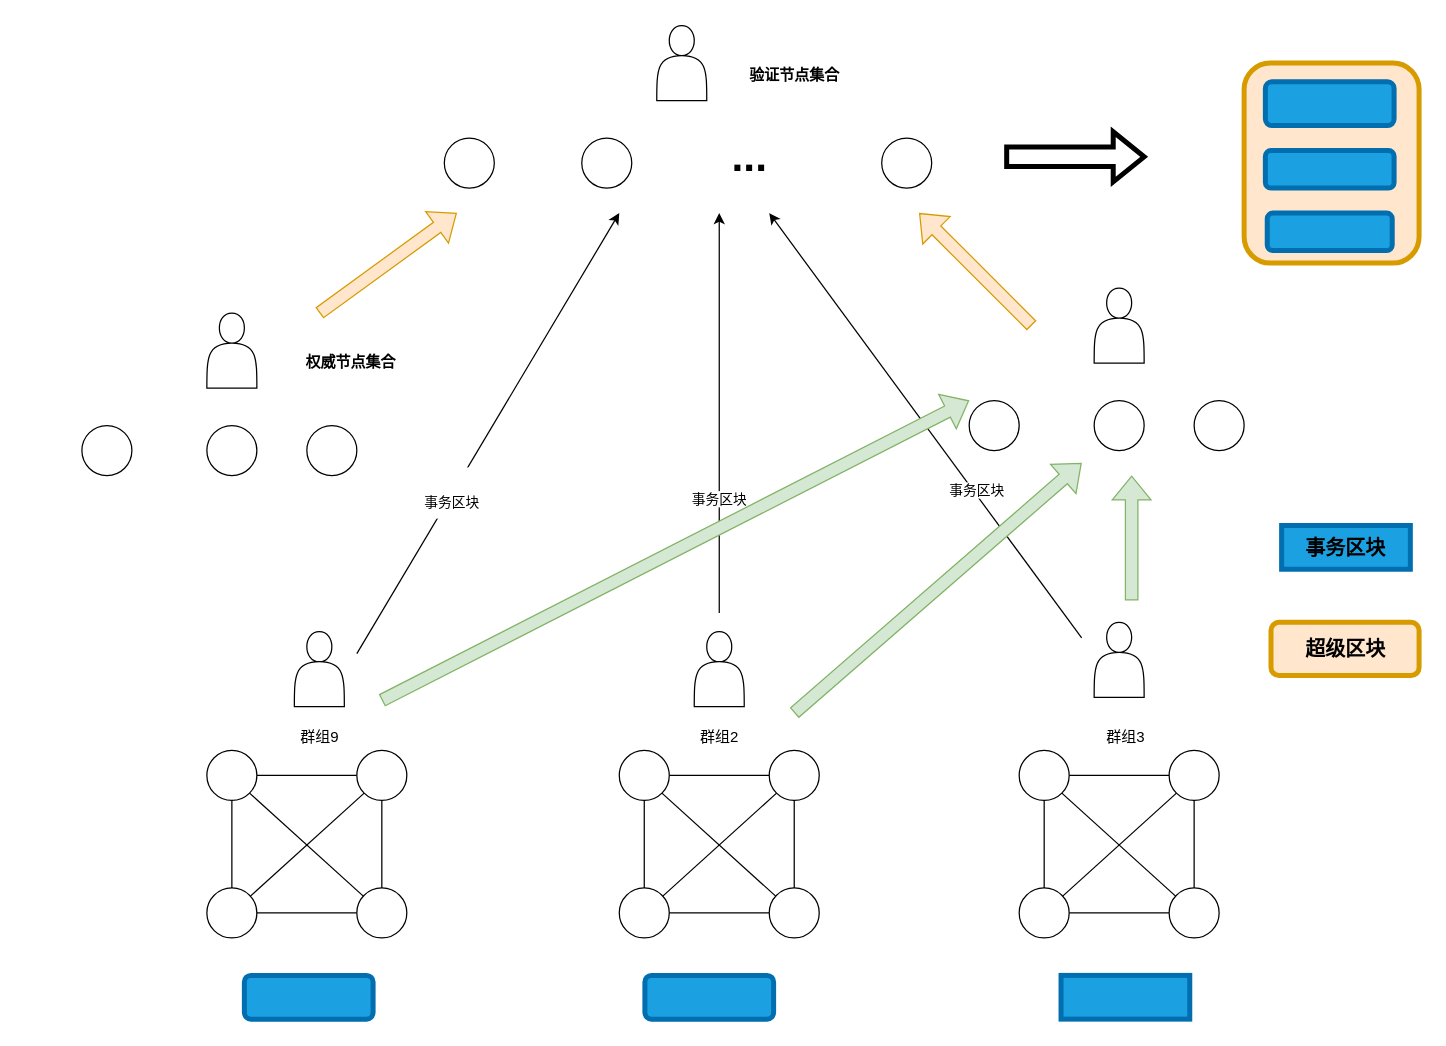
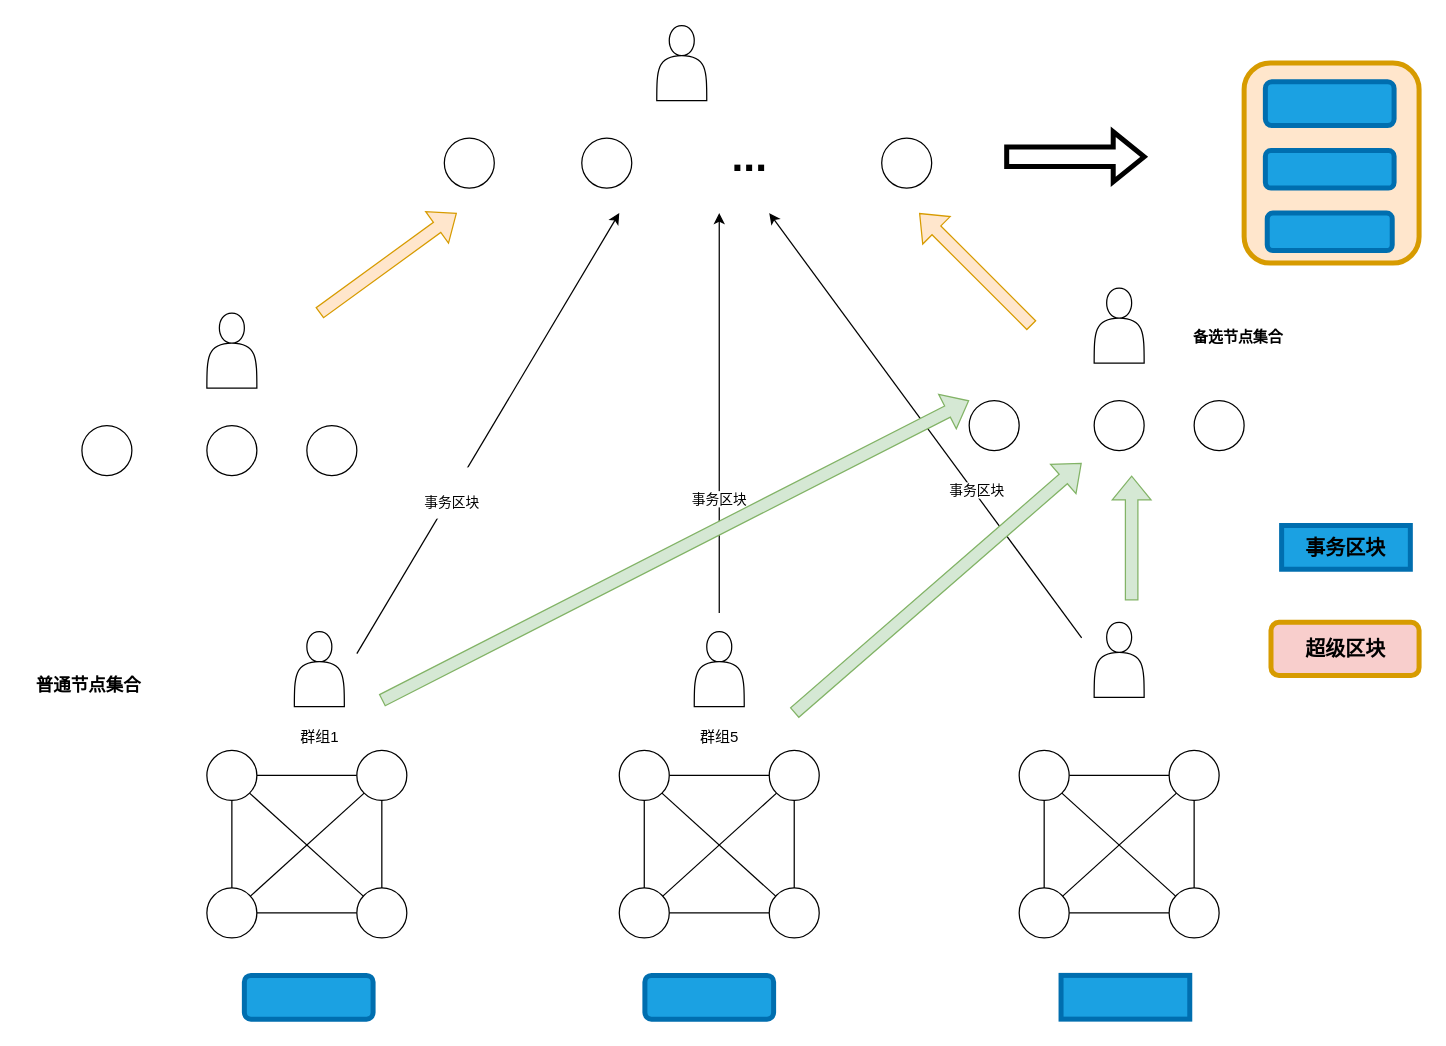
  <mxCell id="0" />
  <mxCell id="1" parent="0" />
  <mxCell id="2" value="" style="shape=actor;whiteSpace=wrap;html=1;" parent="1" vertex="1"><mxGeometry x="525" y="20" width="40" height="60" as="geometry" /></mxCell>
  <mxCell id="3" value="" style="ellipse;whiteSpace=wrap;html=1;aspect=fixed;" parent="1" vertex="1"><mxGeometry x="355" y="110" width="40" height="40" as="geometry" /></mxCell>
- <mxCell id="4" value="验证节点集合" style="text;html=1;align=center;verticalAlign=middle;resizable=0;points=[];autosize=1;strokeColor=none;fillColor=none;fontStyle=1" parent="1" vertex="1"><mxGeometry x="590" y="50" width="90" height="20" as="geometry" /></mxCell>
  <mxCell id="5" value="" style="ellipse;whiteSpace=wrap;html=1;aspect=fixed;" parent="1" vertex="1"><mxGeometry x="465" y="110" width="40" height="40" as="geometry" /></mxCell>
  <mxCell id="6" value="" style="ellipse;whiteSpace=wrap;html=1;aspect=fixed;" parent="1" vertex="1"><mxGeometry x="705" y="110" width="40" height="40" as="geometry" /></mxCell>
  <mxCell id="7" value="..." style="text;html=1;align=center;verticalAlign=middle;resizable=0;points=[];autosize=1;strokeColor=none;fillColor=none;fontStyle=1;strokeWidth=4;fontSize=34;" parent="1" vertex="1"><mxGeometry x="578.5" y="100" width="40" height="50" as="geometry" /></mxCell>
  <mxCell id="8" value="" style="shape=actor;whiteSpace=wrap;html=1;" parent="1" vertex="1"><mxGeometry x="165" y="250" width="40" height="60" as="geometry" /></mxCell>
  <mxCell id="9" value="" style="ellipse;whiteSpace=wrap;html=1;aspect=fixed;" parent="1" vertex="1"><mxGeometry x="65" y="340" width="40" height="40" as="geometry" /></mxCell>
- <mxCell id="10" value="权威节点集合" style="text;html=1;align=center;verticalAlign=middle;resizable=0;points=[];autosize=1;strokeColor=none;fillColor=none;fontStyle=1" parent="1" vertex="1"><mxGeometry x="235" y="280" width="90" height="20" as="geometry" /></mxCell>
  <mxCell id="11" value="" style="ellipse;whiteSpace=wrap;html=1;aspect=fixed;" parent="1" vertex="1"><mxGeometry x="165" y="340" width="40" height="40" as="geometry" /></mxCell>
  <mxCell id="12" value="" style="ellipse;whiteSpace=wrap;html=1;aspect=fixed;" parent="1" vertex="1"><mxGeometry x="245" y="340" width="40" height="40" as="geometry" /></mxCell>
  <mxCell id="13" value="" style="shape=flexArrow;endArrow=classic;html=1;rounded=0;fontSize=34;fillColor=#ffe6cc;strokeColor=#d79b00;" parent="1" edge="1"><mxGeometry width="50" height="50" relative="1" as="geometry"><mxPoint x="255" y="250" as="sourcePoint" /><mxPoint x="365" y="170" as="targetPoint" /></mxGeometry></mxCell>
  <mxCell id="14" value="" style="shape=actor;whiteSpace=wrap;html=1;" parent="1" vertex="1"><mxGeometry x="875" y="230" width="40" height="60" as="geometry" /></mxCell>
  <mxCell id="15" value="" style="ellipse;whiteSpace=wrap;html=1;aspect=fixed;" parent="1" vertex="1"><mxGeometry x="775" y="320" width="40" height="40" as="geometry" /></mxCell>
+ <mxCell id="16" value="备选节点集合" style="text;html=1;align=center;verticalAlign=middle;resizable=0;points=[];autosize=1;strokeColor=none;fillColor=none;fontStyle=1" parent="1" vertex="1"><mxGeometry x="945" y="260" width="90" height="20" as="geometry" /></mxCell>
  <mxCell id="17" value="" style="ellipse;whiteSpace=wrap;html=1;aspect=fixed;" parent="1" vertex="1"><mxGeometry x="875" y="320" width="40" height="40" as="geometry" /></mxCell>
  <mxCell id="18" value="" style="ellipse;whiteSpace=wrap;html=1;aspect=fixed;" parent="1" vertex="1"><mxGeometry x="955" y="320" width="40" height="40" as="geometry" /></mxCell>
  <mxCell id="19" value="" style="shape=flexArrow;endArrow=classic;html=1;rounded=0;fontSize=34;fillColor=#ffe6cc;strokeColor=#d79b00;" parent="1" edge="1"><mxGeometry width="50" height="50" relative="1" as="geometry"><mxPoint x="825" y="260" as="sourcePoint" /><mxPoint x="735" y="170" as="targetPoint" /></mxGeometry></mxCell>
  <mxCell id="20" value="" style="shape=actor;whiteSpace=wrap;html=1;" parent="1" vertex="1"><mxGeometry x="235" y="505" width="40" height="60" as="geometry" /></mxCell>
  <mxCell id="21" style="edgeStyle=orthogonalEdgeStyle;rounded=0;orthogonalLoop=1;jettySize=auto;html=1;entryX=0;entryY=0.5;entryDx=0;entryDy=0;fontSize=34;endArrow=none;endFill=0;" parent="1" source="23" target="26" edge="1"><mxGeometry relative="1" as="geometry" /></mxCell>
  <mxCell id="22" style="edgeStyle=orthogonalEdgeStyle;rounded=0;orthogonalLoop=1;jettySize=auto;html=1;exitX=0.5;exitY=1;exitDx=0;exitDy=0;fontSize=34;endArrow=none;endFill=0;" parent="1" source="23" target="25" edge="1"><mxGeometry relative="1" as="geometry" /></mxCell>
  <mxCell id="23" value="" style="ellipse;whiteSpace=wrap;html=1;aspect=fixed;" parent="1" vertex="1"><mxGeometry x="165" y="600" width="40" height="40" as="geometry" /></mxCell>
  <mxCell id="24" style="edgeStyle=none;rounded=0;orthogonalLoop=1;jettySize=auto;html=1;entryX=0;entryY=1;entryDx=0;entryDy=0;fontSize=34;endArrow=none;endFill=0;" parent="1" source="25" target="26" edge="1"><mxGeometry relative="1" as="geometry" /></mxCell>
  <mxCell id="25" value="" style="ellipse;whiteSpace=wrap;html=1;aspect=fixed;" parent="1" vertex="1"><mxGeometry x="165" y="710" width="40" height="40" as="geometry" /></mxCell>
  <mxCell id="26" value="" style="ellipse;whiteSpace=wrap;html=1;aspect=fixed;" parent="1" vertex="1"><mxGeometry x="285" y="600" width="40" height="40" as="geometry" /></mxCell>
  <mxCell id="27" style="edgeStyle=orthogonalEdgeStyle;rounded=0;orthogonalLoop=1;jettySize=auto;html=1;entryX=0.5;entryY=1;entryDx=0;entryDy=0;fontSize=34;endArrow=none;endFill=0;" parent="1" source="30" target="26" edge="1"><mxGeometry relative="1" as="geometry" /></mxCell>
  <mxCell id="28" style="edgeStyle=orthogonalEdgeStyle;rounded=0;orthogonalLoop=1;jettySize=auto;html=1;entryX=1;entryY=0.5;entryDx=0;entryDy=0;fontSize=34;endArrow=none;endFill=0;" parent="1" source="30" target="25" edge="1"><mxGeometry relative="1" as="geometry" /></mxCell>
  <mxCell id="29" style="rounded=0;orthogonalLoop=1;jettySize=auto;html=1;entryX=1;entryY=1;entryDx=0;entryDy=0;fontSize=34;endArrow=none;endFill=0;" parent="1" source="30" target="23" edge="1"><mxGeometry relative="1" as="geometry" /></mxCell>
  <mxCell id="30" value="" style="ellipse;whiteSpace=wrap;html=1;aspect=fixed;" parent="1" vertex="1"><mxGeometry x="285" y="710" width="40" height="40" as="geometry" /></mxCell>
  <mxCell id="31" value="" style="shape=actor;whiteSpace=wrap;html=1;" parent="1" vertex="1"><mxGeometry x="555" y="505" width="40" height="60" as="geometry" /></mxCell>
  <mxCell id="32" value="" style="shape=actor;whiteSpace=wrap;html=1;" parent="1" vertex="1"><mxGeometry x="875" y="497.5" width="40" height="60" as="geometry" /></mxCell>
  <mxCell id="33" style="edgeStyle=orthogonalEdgeStyle;rounded=0;orthogonalLoop=1;jettySize=auto;html=1;entryX=0;entryY=0.5;entryDx=0;entryDy=0;fontSize=34;endArrow=none;endFill=0;" parent="1" source="35" target="38" edge="1"><mxGeometry relative="1" as="geometry" /></mxCell>
  <mxCell id="34" style="edgeStyle=orthogonalEdgeStyle;rounded=0;orthogonalLoop=1;jettySize=auto;html=1;exitX=0.5;exitY=1;exitDx=0;exitDy=0;fontSize=34;endArrow=none;endFill=0;" parent="1" source="35" target="37" edge="1"><mxGeometry relative="1" as="geometry" /></mxCell>
  <mxCell id="35" value="" style="ellipse;whiteSpace=wrap;html=1;aspect=fixed;" parent="1" vertex="1"><mxGeometry x="495" y="600" width="40" height="40" as="geometry" /></mxCell>
  <mxCell id="36" style="edgeStyle=none;rounded=0;orthogonalLoop=1;jettySize=auto;html=1;entryX=0;entryY=1;entryDx=0;entryDy=0;fontSize=34;endArrow=none;endFill=0;" parent="1" source="37" target="38" edge="1"><mxGeometry relative="1" as="geometry" /></mxCell>
  <mxCell id="37" value="" style="ellipse;whiteSpace=wrap;html=1;aspect=fixed;" parent="1" vertex="1"><mxGeometry x="495" y="710" width="40" height="40" as="geometry" /></mxCell>
  <mxCell id="38" value="" style="ellipse;whiteSpace=wrap;html=1;aspect=fixed;" parent="1" vertex="1"><mxGeometry x="615" y="600" width="40" height="40" as="geometry" /></mxCell>
  <mxCell id="39" style="edgeStyle=orthogonalEdgeStyle;rounded=0;orthogonalLoop=1;jettySize=auto;html=1;entryX=0.5;entryY=1;entryDx=0;entryDy=0;fontSize=34;endArrow=none;endFill=0;" parent="1" source="42" target="38" edge="1"><mxGeometry relative="1" as="geometry" /></mxCell>
  <mxCell id="40" style="edgeStyle=orthogonalEdgeStyle;rounded=0;orthogonalLoop=1;jettySize=auto;html=1;entryX=1;entryY=0.5;entryDx=0;entryDy=0;fontSize=34;endArrow=none;endFill=0;" parent="1" source="42" target="37" edge="1"><mxGeometry relative="1" as="geometry" /></mxCell>
  <mxCell id="41" style="rounded=0;orthogonalLoop=1;jettySize=auto;html=1;entryX=1;entryY=1;entryDx=0;entryDy=0;fontSize=34;endArrow=none;endFill=0;" parent="1" source="42" target="35" edge="1"><mxGeometry relative="1" as="geometry" /></mxCell>
  <mxCell id="42" value="" style="ellipse;whiteSpace=wrap;html=1;aspect=fixed;" parent="1" vertex="1"><mxGeometry x="615" y="710" width="40" height="40" as="geometry" /></mxCell>
  <mxCell id="43" style="edgeStyle=orthogonalEdgeStyle;rounded=0;orthogonalLoop=1;jettySize=auto;html=1;entryX=0;entryY=0.5;entryDx=0;entryDy=0;fontSize=34;endArrow=none;endFill=0;" parent="1" source="45" target="48" edge="1"><mxGeometry relative="1" as="geometry" /></mxCell>
  <mxCell id="44" style="edgeStyle=orthogonalEdgeStyle;rounded=0;orthogonalLoop=1;jettySize=auto;html=1;exitX=0.5;exitY=1;exitDx=0;exitDy=0;fontSize=34;endArrow=none;endFill=0;" parent="1" source="45" target="47" edge="1"><mxGeometry relative="1" as="geometry" /></mxCell>
  <mxCell id="45" value="" style="ellipse;whiteSpace=wrap;html=1;aspect=fixed;" parent="1" vertex="1"><mxGeometry x="815" y="600" width="40" height="40" as="geometry" /></mxCell>
  <mxCell id="46" style="edgeStyle=none;rounded=0;orthogonalLoop=1;jettySize=auto;html=1;entryX=0;entryY=1;entryDx=0;entryDy=0;fontSize=34;endArrow=none;endFill=0;" parent="1" source="47" target="48" edge="1"><mxGeometry relative="1" as="geometry" /></mxCell>
  <mxCell id="47" value="" style="ellipse;whiteSpace=wrap;html=1;aspect=fixed;" parent="1" vertex="1"><mxGeometry x="815" y="710" width="40" height="40" as="geometry" /></mxCell>
  <mxCell id="48" value="" style="ellipse;whiteSpace=wrap;html=1;aspect=fixed;" parent="1" vertex="1"><mxGeometry x="935" y="600" width="40" height="40" as="geometry" /></mxCell>
  <mxCell id="49" style="edgeStyle=orthogonalEdgeStyle;rounded=0;orthogonalLoop=1;jettySize=auto;html=1;entryX=0.5;entryY=1;entryDx=0;entryDy=0;fontSize=34;endArrow=none;endFill=0;" parent="1" source="52" target="48" edge="1"><mxGeometry relative="1" as="geometry" /></mxCell>
  <mxCell id="50" style="edgeStyle=orthogonalEdgeStyle;rounded=0;orthogonalLoop=1;jettySize=auto;html=1;entryX=1;entryY=0.5;entryDx=0;entryDy=0;fontSize=34;endArrow=none;endFill=0;" parent="1" source="52" target="47" edge="1"><mxGeometry relative="1" as="geometry" /></mxCell>
  <mxCell id="51" style="rounded=0;orthogonalLoop=1;jettySize=auto;html=1;entryX=1;entryY=1;entryDx=0;entryDy=0;fontSize=34;endArrow=none;endFill=0;" parent="1" source="52" target="45" edge="1"><mxGeometry relative="1" as="geometry" /></mxCell>
  <mxCell id="52" value="" style="ellipse;whiteSpace=wrap;html=1;aspect=fixed;" parent="1" vertex="1"><mxGeometry x="935" y="710" width="40" height="40" as="geometry" /></mxCell>
  <mxCell id="53" value="" style="endArrow=classic;html=1;rounded=0;fontSize=34;" parent="1" edge="1"><mxGeometry width="50" height="50" relative="1" as="geometry"><mxPoint x="285" y="522.5" as="sourcePoint" /><mxPoint x="495" y="170" as="targetPoint" /></mxGeometry></mxCell>
  <mxCell id="54" value="&lt;font style=&quot;font-size: 11px&quot;&gt;事务区块&lt;/font&gt;" style="edgeLabel;html=1;align=center;verticalAlign=middle;resizable=0;points=[];fontSize=34;" parent="53" vertex="1" connectable="0"><mxGeometry x="-0.275" y="1" relative="1" as="geometry"><mxPoint as="offset" /></mxGeometry></mxCell>
  <mxCell id="55" value="" style="endArrow=classic;html=1;rounded=0;fontSize=34;" parent="1" edge="1"><mxGeometry width="50" height="50" relative="1" as="geometry"><mxPoint x="575" y="490" as="sourcePoint" /><mxPoint x="575" y="170" as="targetPoint" /></mxGeometry></mxCell>
  <mxCell id="56" value="事务区块" style="edgeLabel;html=1;align=center;verticalAlign=middle;resizable=0;points=[];fontSize=11;" parent="55" vertex="1" connectable="0"><mxGeometry x="-0.425" y="1" relative="1" as="geometry"><mxPoint as="offset" /></mxGeometry></mxCell>
  <mxCell id="57" value="" style="endArrow=classic;html=1;rounded=0;fontSize=34;" parent="1" edge="1"><mxGeometry width="50" height="50" relative="1" as="geometry"><mxPoint x="865" y="510" as="sourcePoint" /><mxPoint x="615" y="170" as="targetPoint" /></mxGeometry></mxCell>
  <mxCell id="58" value="事务区块" style="edgeLabel;html=1;align=center;verticalAlign=middle;resizable=0;points=[];fontSize=11;" parent="57" vertex="1" connectable="0"><mxGeometry x="-0.314" y="-2" relative="1" as="geometry"><mxPoint as="offset" /></mxGeometry></mxCell>
- <mxCell id="60" value="群组3" style="text;html=1;align=center;verticalAlign=middle;resizable=0;points=[];autosize=1;strokeColor=none;fillColor=none;" parent="1" vertex="1"><mxGeometry x="875" y="580" width="50" height="20" as="geometry" /></mxCell>
- <mxCell id="61" value="群组2" style="text;html=1;align=center;verticalAlign=middle;resizable=0;points=[];autosize=1;strokeColor=none;fillColor=none;" parent="1" vertex="1"><mxGeometry x="550" y="580" width="50" height="20" as="geometry" /></mxCell>
- <mxCell id="62" value="群组9" style="text;html=1;align=center;verticalAlign=middle;resizable=0;points=[];autosize=1;strokeColor=none;fillColor=none;" parent="1" vertex="1"><mxGeometry x="230" y="580" width="50" height="20" as="geometry" /></mxCell>
+ <mxCell id="59" value="&lt;b&gt;&lt;font style=&quot;font-size: 14px&quot;&gt;普通节点集合&lt;/font&gt;&lt;/b&gt;" style="text;html=1;align=center;verticalAlign=middle;resizable=0;points=[];autosize=1;strokeColor=none;fillColor=none;" parent="1" vertex="1"><mxGeometry x="20" y="537.5" width="100" height="20" as="geometry" /></mxCell>
+ <mxCell id="61" value="群组5" style="text;html=1;align=center;verticalAlign=middle;resizable=0;points=[];autosize=1;strokeColor=none;fillColor=none;" parent="1" vertex="1"><mxGeometry x="550" y="580" width="50" height="20" as="geometry" /></mxCell>
+ <mxCell id="62" value="群组1" style="text;html=1;align=center;verticalAlign=middle;resizable=0;points=[];autosize=1;strokeColor=none;fillColor=none;" parent="1" vertex="1"><mxGeometry x="230" y="580" width="50" height="20" as="geometry" /></mxCell>
  <mxCell id="63" value="" style="shape=flexArrow;endArrow=classic;html=1;rounded=0;fontSize=14;fillColor=#d5e8d4;strokeColor=#82b366;" parent="1" edge="1"><mxGeometry width="50" height="50" relative="1" as="geometry"><mxPoint x="305" y="560" as="sourcePoint" /><mxPoint x="775" y="320" as="targetPoint" /></mxGeometry></mxCell>
  <mxCell id="64" value="" style="shape=flexArrow;endArrow=classic;html=1;rounded=0;fontSize=14;fillColor=#d5e8d4;strokeColor=#82b366;" parent="1" edge="1"><mxGeometry width="50" height="50" relative="1" as="geometry"><mxPoint x="635" y="570" as="sourcePoint" /><mxPoint x="865" y="370" as="targetPoint" /></mxGeometry></mxCell>
  <mxCell id="65" value="" style="shape=flexArrow;endArrow=classic;html=1;rounded=0;fontSize=14;fillColor=#d5e8d4;strokeColor=#82b366;" parent="1" edge="1"><mxGeometry width="50" height="50" relative="1" as="geometry"><mxPoint x="905" y="480" as="sourcePoint" /><mxPoint x="905" y="380" as="targetPoint" /></mxGeometry></mxCell>
  <mxCell id="66" value="" style="shape=singleArrow;whiteSpace=wrap;html=1;fontSize=14;strokeWidth=4;arrowWidth=0.391;arrowSize=0.225;" parent="1" vertex="1"><mxGeometry x="805" y="105" width="110" height="40" as="geometry" /></mxCell>
  <mxCell id="67" value="" style="rounded=1;whiteSpace=wrap;html=1;fontSize=14;strokeWidth=4;fillColor=#ffe6cc;strokeColor=#d79b00;" parent="1" vertex="1"><mxGeometry x="995" y="50" width="140" height="160" as="geometry" /></mxCell>
  <mxCell id="68" value="" style="rounded=1;whiteSpace=wrap;html=1;fontSize=14;strokeWidth=4;fillColor=#1ba1e2;fontColor=#ffffff;strokeColor=#006EAF;" parent="1" vertex="1"><mxGeometry x="1012" y="65" width="103" height="35" as="geometry" /></mxCell>
  <mxCell id="69" value="" style="rounded=1;whiteSpace=wrap;html=1;fontSize=14;strokeWidth=4;fillColor=#1ba1e2;fontColor=#ffffff;strokeColor=#006EAF;" parent="1" vertex="1"><mxGeometry x="1012" y="120" width="103" height="30" as="geometry" /></mxCell>
  <mxCell id="70" value="" style="rounded=1;whiteSpace=wrap;html=1;fontSize=14;strokeWidth=4;fillColor=#1ba1e2;fontColor=#ffffff;strokeColor=#006EAF;" parent="1" vertex="1"><mxGeometry x="1013.5" y="170" width="100" height="30" as="geometry" /></mxCell>
  <mxCell id="71" value="" style="rounded=1;whiteSpace=wrap;html=1;fontSize=14;strokeWidth=4;fillColor=#1ba1e2;fontColor=#ffffff;strokeColor=#006EAF;" parent="1" vertex="1"><mxGeometry x="195" y="780" width="103" height="35" as="geometry" /></mxCell>
  <mxCell id="72" value="" style="rounded=1;whiteSpace=wrap;html=1;fontSize=14;strokeWidth=4;fillColor=#1ba1e2;fontColor=#ffffff;strokeColor=#006EAF;" parent="1" vertex="1"><mxGeometry x="515.5" y="780" width="103" height="35" as="geometry" /></mxCell>
  <mxCell id="73" value="" style="rounded=1;whiteSpace=wrap;html=1;fontSize=14;strokeWidth=4;fillColor=#1ba1e2;fontColor=#ffffff;strokeColor=#006EAF;arcSize=0;" parent="1" vertex="1"><mxGeometry x="848.5" y="780" width="103" height="35" as="geometry" /></mxCell>
  <mxCell id="74" value="事务区块" style="rounded=1;whiteSpace=wrap;html=1;fontSize=16;strokeWidth=4;fillColor=#1ba1e2;fontColor=#000000;strokeColor=#006EAF;arcSize=0;fontStyle=1" vertex="1" parent="1"><mxGeometry x="1025" y="420" width="103" height="35" as="geometry" /></mxCell>
- <mxCell id="75" value="超级区块" style="rounded=1;whiteSpace=wrap;html=1;fontSize=16;strokeWidth=4;fillColor=#ffe6cc;strokeColor=#d79b00;fontColor=#000000;fontStyle=1" vertex="1" parent="1"><mxGeometry x="1016.5" y="497.5" width="118.5" height="42.5" as="geometry" /></mxCell>
+ <mxCell id="75" value="超级区块" style="rounded=1;whiteSpace=wrap;html=1;fontSize=16;strokeWidth=4;fillColor=#f8cecc;strokeColor=#d79b00;fontColor=#000000;fontStyle=1;" vertex="1" parent="1"><mxGeometry x="1016.5" y="497.5" width="118.5" height="42.5" as="geometry" /></mxCell>
